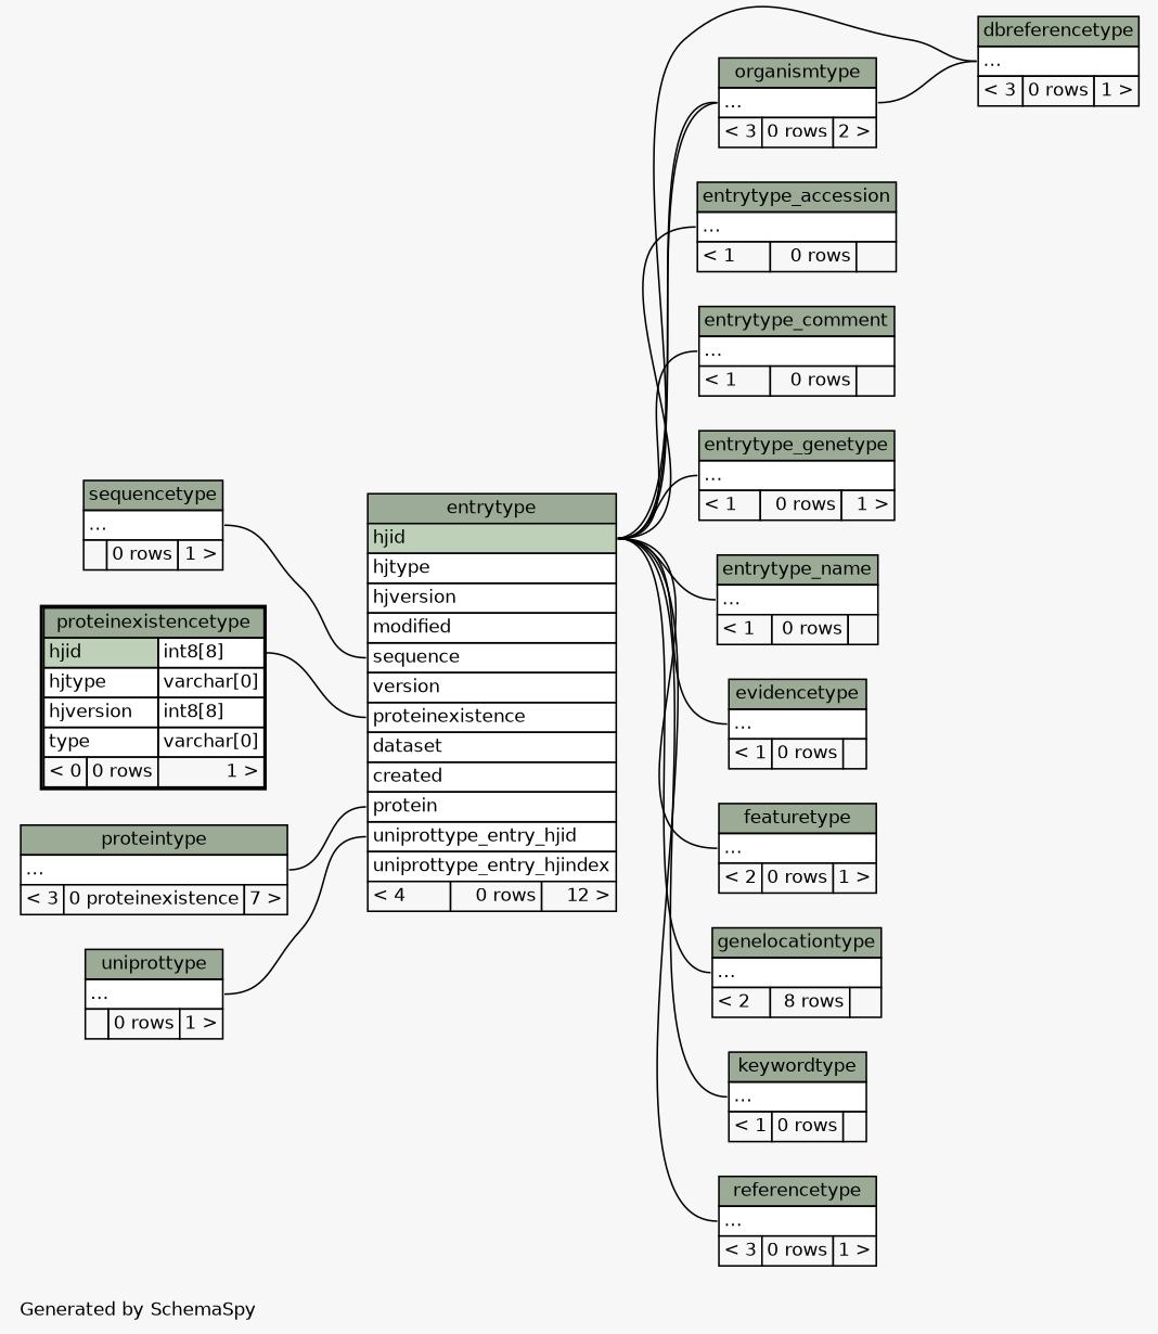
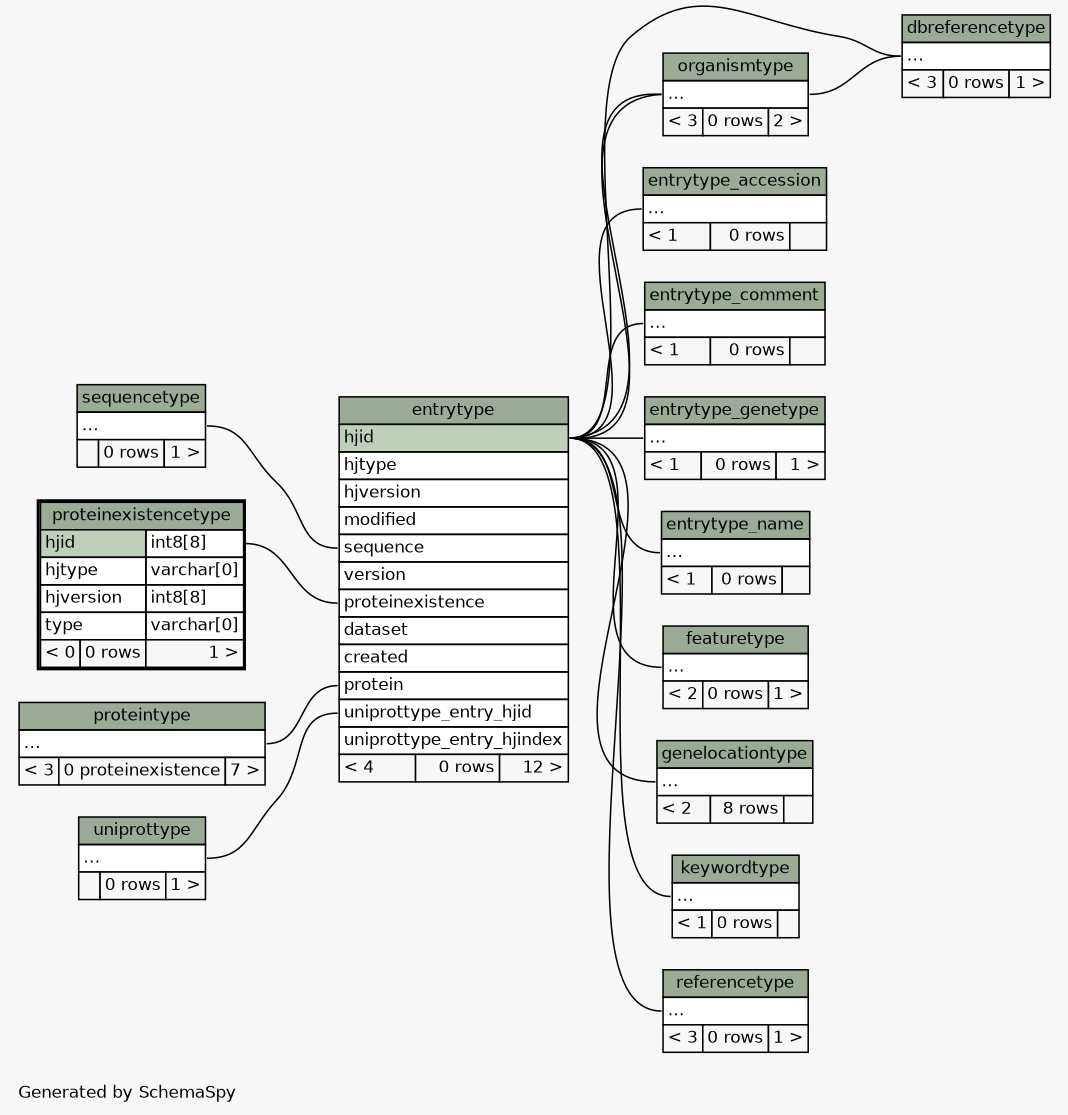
  digraph {
    bgcolor="#f7f7f7"
    fontname=Helvetica
    fontsize=11
    label="\nGenerated by SchemaSpy"
    labeljust=l
    nodesep=0.18
    rankdir=RL
    ranksep=0.46
    node [fontname=Helvetica fontsize=11 shape=plaintext]
    edge [arrowhead=none arrowsize=0.8 arrowtail=crowodot headport="hjid:e" tailport="elipses:w"]
    n1 [label=<     <TABLE BORDER="0" CELLBORDER="1" CELLSPACING="0" BGCOLOR="#ffffff">       <TR><TD COLSPAN="3" BGCOLOR="#9bab96" ALIGN="CENTER">dbreferencetype</TD></TR>       <TR><TD PORT="elipses" COLSPAN="3" ALIGN="LEFT">...</TD></TR>       <TR><TD ALIGN="LEFT" BGCOLOR="#f7f7f7">&lt; 3</TD><TD ALIGN="RIGHT" BGCOLOR="#f7f7f7">0 rows</TD><TD ALIGN="RIGHT" BGCOLOR="#f7f7f7">1 &gt;</TD></TR>     </TABLE>>]
    n2 [label=<     <TABLE BORDER="0" CELLBORDER="1" CELLSPACING="0" BGCOLOR="#ffffff">       <TR><TD COLSPAN="3" BGCOLOR="#9bab96" ALIGN="CENTER">entrytype</TD></TR>       <TR><TD PORT="hjid" COLSPAN="3" BGCOLOR="#bed1b8" ALIGN="LEFT">hjid</TD></TR>       <TR><TD PORT="hjtype" COLSPAN="3" ALIGN="LEFT">hjtype</TD></TR>       <TR><TD PORT="hjversion" COLSPAN="3" ALIGN="LEFT">hjversion</TD></TR>       <TR><TD PORT="modified" COLSPAN="3" ALIGN="LEFT">modified</TD></TR>       <TR><TD PORT="sequence" COLSPAN="3" ALIGN="LEFT">sequence</TD></TR>       <TR><TD PORT="version" COLSPAN="3" ALIGN="LEFT">version</TD></TR>       <TR><TD PORT="proteinexistence" COLSPAN="3" ALIGN="LEFT">proteinexistence</TD></TR>       <TR><TD PORT="dataset" COLSPAN="3" ALIGN="LEFT">dataset</TD></TR>       <TR><TD PORT="created" COLSPAN="3" ALIGN="LEFT">created</TD></TR>       <TR><TD PORT="protein" COLSPAN="3" ALIGN="LEFT">protein</TD></TR>       <TR><TD PORT="uniprottype_entry_hjid" COLSPAN="3" ALIGN="LEFT">uniprottype_entry_hjid</TD></TR>       <TR><TD PORT="uniprottype_entry_hjindex" COLSPAN="3" ALIGN="LEFT">uniprottype_entry_hjindex</TD></TR>       <TR><TD ALIGN="LEFT" BGCOLOR="#f7f7f7">&lt; 4</TD><TD ALIGN="RIGHT" BGCOLOR="#f7f7f7">0 rows</TD><TD ALIGN="RIGHT" BGCOLOR="#f7f7f7">12 &gt;</TD></TR>     </TABLE>>]
    n3 [label=<     <TABLE BORDER="0" CELLBORDER="1" CELLSPACING="0" BGCOLOR="#ffffff">       <TR><TD COLSPAN="3" BGCOLOR="#9bab96" ALIGN="CENTER">organismtype</TD></TR>       <TR><TD PORT="elipses" COLSPAN="3" ALIGN="LEFT">...</TD></TR>       <TR><TD ALIGN="LEFT" BGCOLOR="#f7f7f7">&lt; 3</TD><TD ALIGN="RIGHT" BGCOLOR="#f7f7f7">0 rows</TD><TD ALIGN="RIGHT" BGCOLOR="#f7f7f7">2 &gt;</TD></TR>     </TABLE>>]
    n4 [label=<     <TABLE BORDER="0" CELLBORDER="1" CELLSPACING="0" BGCOLOR="#ffffff">       <TR><TD COLSPAN="3" BGCOLOR="#9bab96" ALIGN="CENTER">proteintype</TD></TR>       <TR><TD PORT="elipses" COLSPAN="3" ALIGN="LEFT">...</TD></TR>       <TR><TD ALIGN="LEFT" BGCOLOR="#f7f7f7">&lt; 3</TD><TD ALIGN="RIGHT" BGCOLOR="#f7f7f7">0 proteinexistence</TD><TD ALIGN="RIGHT" BGCOLOR="#f7f7f7">7 &gt;</TD></TR>     </TABLE>>]
    n5 [label=<     <TABLE BORDER="2" CELLBORDER="1" CELLSPACING="0" BGCOLOR="#ffffff">       <TR><TD COLSPAN="3" BGCOLOR="#9bab96" ALIGN="CENTER">proteinexistencetype</TD></TR>       <TR><TD PORT="hjid" COLSPAN="2" BGCOLOR="#bed1b8" ALIGN="LEFT">hjid</TD><TD PORT="hjid.type" ALIGN="LEFT">int8[8]</TD></TR>       <TR><TD PORT="hjtype" COLSPAN="2" ALIGN="LEFT">hjtype</TD><TD PORT="hjtype.type" ALIGN="LEFT">varchar[0]</TD></TR>       <TR><TD PORT="hjversion" COLSPAN="2" ALIGN="LEFT">hjversion</TD><TD PORT="hjversion.type" ALIGN="LEFT">int8[8]</TD></TR>       <TR><TD PORT="type" COLSPAN="2" ALIGN="LEFT">type</TD><TD PORT="type.type" ALIGN="LEFT">varchar[0]</TD></TR>       <TR><TD ALIGN="LEFT" BGCOLOR="#f7f7f7">&lt; 0</TD><TD ALIGN="RIGHT" BGCOLOR="#f7f7f7">0 rows</TD><TD ALIGN="RIGHT" BGCOLOR="#f7f7f7">1 &gt;</TD></TR>     </TABLE>>]
    n6 [label=<     <TABLE BORDER="0" CELLBORDER="1" CELLSPACING="0" BGCOLOR="#ffffff">       <TR><TD COLSPAN="3" BGCOLOR="#9bab96" ALIGN="CENTER">sequencetype</TD></TR>       <TR><TD PORT="elipses" COLSPAN="3" ALIGN="LEFT">...</TD></TR>       <TR><TD ALIGN="LEFT" BGCOLOR="#f7f7f7">  </TD><TD ALIGN="RIGHT" BGCOLOR="#f7f7f7">0 rows</TD><TD ALIGN="RIGHT" BGCOLOR="#f7f7f7">1 &gt;</TD></TR>     </TABLE>>]
    n7 [label=<     <TABLE BORDER="0" CELLBORDER="1" CELLSPACING="0" BGCOLOR="#ffffff">       <TR><TD COLSPAN="3" BGCOLOR="#9bab96" ALIGN="CENTER">uniprottype</TD></TR>       <TR><TD PORT="elipses" COLSPAN="3" ALIGN="LEFT">...</TD></TR>       <TR><TD ALIGN="LEFT" BGCOLOR="#f7f7f7">  </TD><TD ALIGN="RIGHT" BGCOLOR="#f7f7f7">0 rows</TD><TD ALIGN="RIGHT" BGCOLOR="#f7f7f7">1 &gt;</TD></TR>     </TABLE>>]
    n8 [label=<     <TABLE BORDER="0" CELLBORDER="1" CELLSPACING="0" BGCOLOR="#ffffff">       <TR><TD COLSPAN="3" BGCOLOR="#9bab96" ALIGN="CENTER">entrytype_accession</TD></TR>       <TR><TD PORT="elipses" COLSPAN="3" ALIGN="LEFT">...</TD></TR>       <TR><TD ALIGN="LEFT" BGCOLOR="#f7f7f7">&lt; 1</TD><TD ALIGN="RIGHT" BGCOLOR="#f7f7f7">0 rows</TD><TD ALIGN="RIGHT" BGCOLOR="#f7f7f7">  </TD></TR>     </TABLE>>]
    n9 [label=<     <TABLE BORDER="0" CELLBORDER="1" CELLSPACING="0" BGCOLOR="#ffffff">       <TR><TD COLSPAN="3" BGCOLOR="#9bab96" ALIGN="CENTER">entrytype_comment</TD></TR>       <TR><TD PORT="elipses" COLSPAN="3" ALIGN="LEFT">...</TD></TR>       <TR><TD ALIGN="LEFT" BGCOLOR="#f7f7f7">&lt; 1</TD><TD ALIGN="RIGHT" BGCOLOR="#f7f7f7">0 rows</TD><TD ALIGN="RIGHT" BGCOLOR="#f7f7f7">  </TD></TR>     </TABLE>>]
    n10 [label=<     <TABLE BORDER="0" CELLBORDER="1" CELLSPACING="0" BGCOLOR="#ffffff">       <TR><TD COLSPAN="3" BGCOLOR="#9bab96" ALIGN="CENTER">entrytype_genetype</TD></TR>       <TR><TD PORT="elipses" COLSPAN="3" ALIGN="LEFT">...</TD></TR>       <TR><TD ALIGN="LEFT" BGCOLOR="#f7f7f7">&lt; 1</TD><TD ALIGN="RIGHT" BGCOLOR="#f7f7f7">0 rows</TD><TD ALIGN="RIGHT" BGCOLOR="#f7f7f7">1 &gt;</TD></TR>     </TABLE>>]
    n11 [label=<     <TABLE BORDER="0" CELLBORDER="1" CELLSPACING="0" BGCOLOR="#ffffff">       <TR><TD COLSPAN="3" BGCOLOR="#9bab96" ALIGN="CENTER">entrytype_name</TD></TR>       <TR><TD PORT="elipses" COLSPAN="3" ALIGN="LEFT">...</TD></TR>       <TR><TD ALIGN="LEFT" BGCOLOR="#f7f7f7">&lt; 1</TD><TD ALIGN="RIGHT" BGCOLOR="#f7f7f7">0 rows</TD><TD ALIGN="RIGHT" BGCOLOR="#f7f7f7">  </TD></TR>     </TABLE>>]
-   n12 [label=<     <TABLE BORDER="0" CELLBORDER="1" CELLSPACING="0" BGCOLOR="#ffffff">       <TR><TD COLSPAN="3" BGCOLOR="#9bab96" ALIGN="CENTER">evidencetype</TD></TR>       <TR><TD PORT="elipses" COLSPAN="3" ALIGN="LEFT">...</TD></TR>       <TR><TD ALIGN="LEFT" BGCOLOR="#f7f7f7">&lt; 1</TD><TD ALIGN="RIGHT" BGCOLOR="#f7f7f7">0 rows</TD><TD ALIGN="RIGHT" BGCOLOR="#f7f7f7">  </TD></TR>     </TABLE>>]
    n13 [label=<     <TABLE BORDER="0" CELLBORDER="1" CELLSPACING="0" BGCOLOR="#ffffff">       <TR><TD COLSPAN="3" BGCOLOR="#9bab96" ALIGN="CENTER">featuretype</TD></TR>       <TR><TD PORT="elipses" COLSPAN="3" ALIGN="LEFT">...</TD></TR>       <TR><TD ALIGN="LEFT" BGCOLOR="#f7f7f7">&lt; 2</TD><TD ALIGN="RIGHT" BGCOLOR="#f7f7f7">0 rows</TD><TD ALIGN="RIGHT" BGCOLOR="#f7f7f7">1 &gt;</TD></TR>     </TABLE>>]
    n14 [label=<     <TABLE BORDER="0" CELLBORDER="1" CELLSPACING="0" BGCOLOR="#ffffff">       <TR><TD COLSPAN="3" BGCOLOR="#9bab96" ALIGN="CENTER">genelocationtype</TD></TR>       <TR><TD PORT="elipses" COLSPAN="3" ALIGN="LEFT">...</TD></TR>       <TR><TD ALIGN="LEFT" BGCOLOR="#f7f7f7">&lt; 2</TD><TD ALIGN="RIGHT" BGCOLOR="#f7f7f7">8 rows</TD><TD ALIGN="RIGHT" BGCOLOR="#f7f7f7">  </TD></TR>     </TABLE>>]
    n15 [label=<     <TABLE BORDER="0" CELLBORDER="1" CELLSPACING="0" BGCOLOR="#ffffff">       <TR><TD COLSPAN="3" BGCOLOR="#9bab96" ALIGN="CENTER">keywordtype</TD></TR>       <TR><TD PORT="elipses" COLSPAN="3" ALIGN="LEFT">...</TD></TR>       <TR><TD ALIGN="LEFT" BGCOLOR="#f7f7f7">&lt; 1</TD><TD ALIGN="RIGHT" BGCOLOR="#f7f7f7">0 rows</TD><TD ALIGN="RIGHT" BGCOLOR="#f7f7f7">  </TD></TR>     </TABLE>>]
    n16 [label=<     <TABLE BORDER="0" CELLBORDER="1" CELLSPACING="0" BGCOLOR="#ffffff">       <TR><TD COLSPAN="3" BGCOLOR="#9bab96" ALIGN="CENTER">referencetype</TD></TR>       <TR><TD PORT="elipses" COLSPAN="3" ALIGN="LEFT">...</TD></TR>       <TR><TD ALIGN="LEFT" BGCOLOR="#f7f7f7">&lt; 3</TD><TD ALIGN="RIGHT" BGCOLOR="#f7f7f7">0 rows</TD><TD ALIGN="RIGHT" BGCOLOR="#f7f7f7">1 &gt;</TD></TR>     </TABLE>>]
    n1 -> n2
    n1 -> n3 [headport="elipses:e"]
    n2 -> n4 [headport="elipses:e" tailport="protein:w"]
    n2 -> n5 [headport="hjid.type:e" tailport="proteinexistence:w"]
    n2 -> n6 [headport="elipses:e" tailport="sequence:w"]
    n2 -> n7 [headport="elipses:e" tailport="uniprottype_entry_hjid:w"]
    n3 -> n2
    n3 -> n2
    n8 -> n2
    n9 -> n2
    n10 -> n2
    n11 -> n2
-   n12 -> n2
    n13 -> n2
    n14 -> n2
    n15 -> n2
    n16 -> n2
  }
